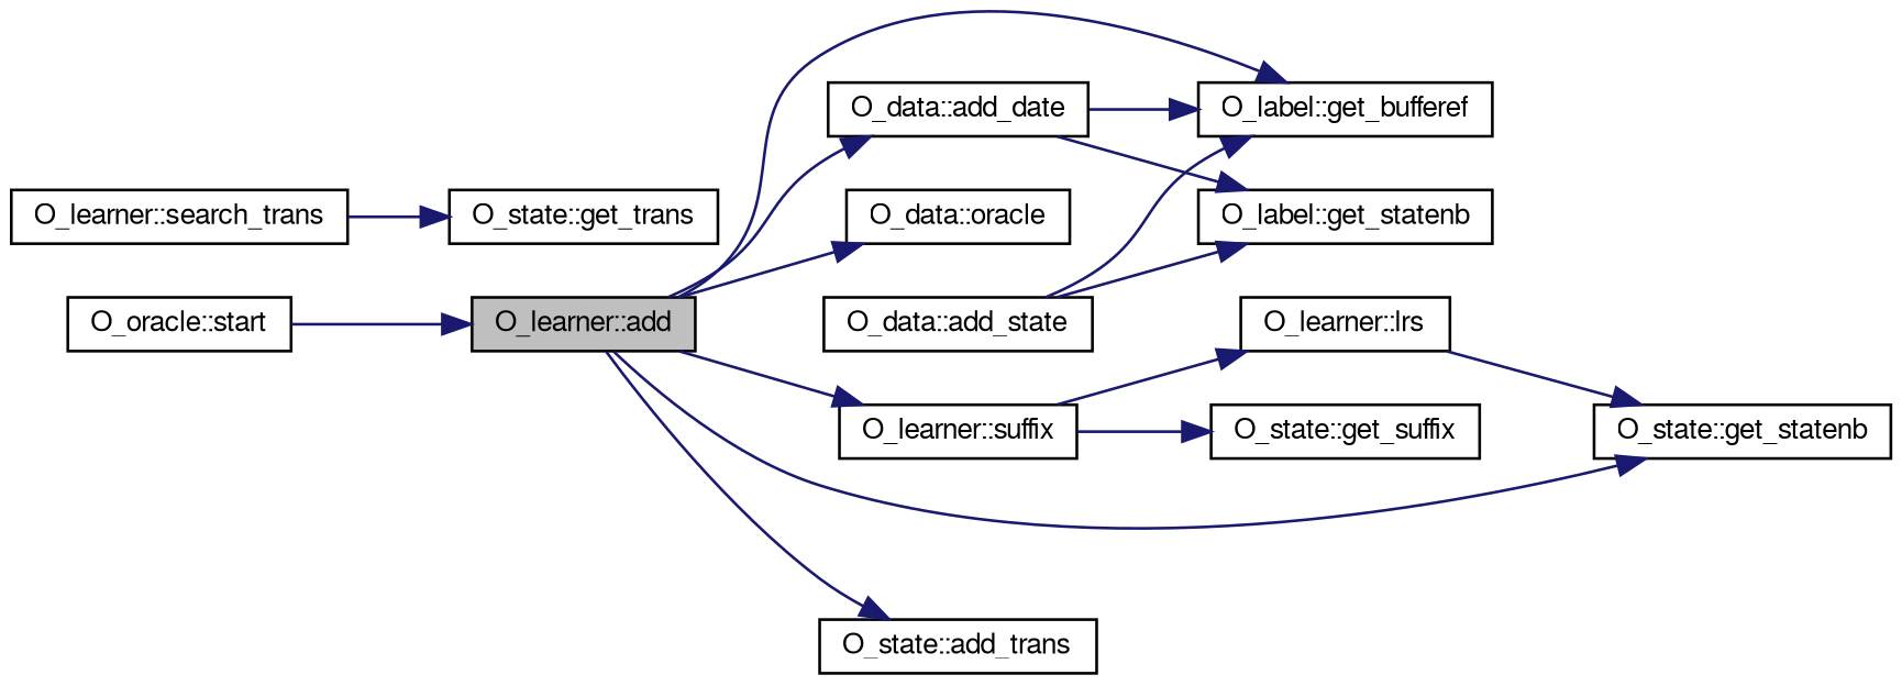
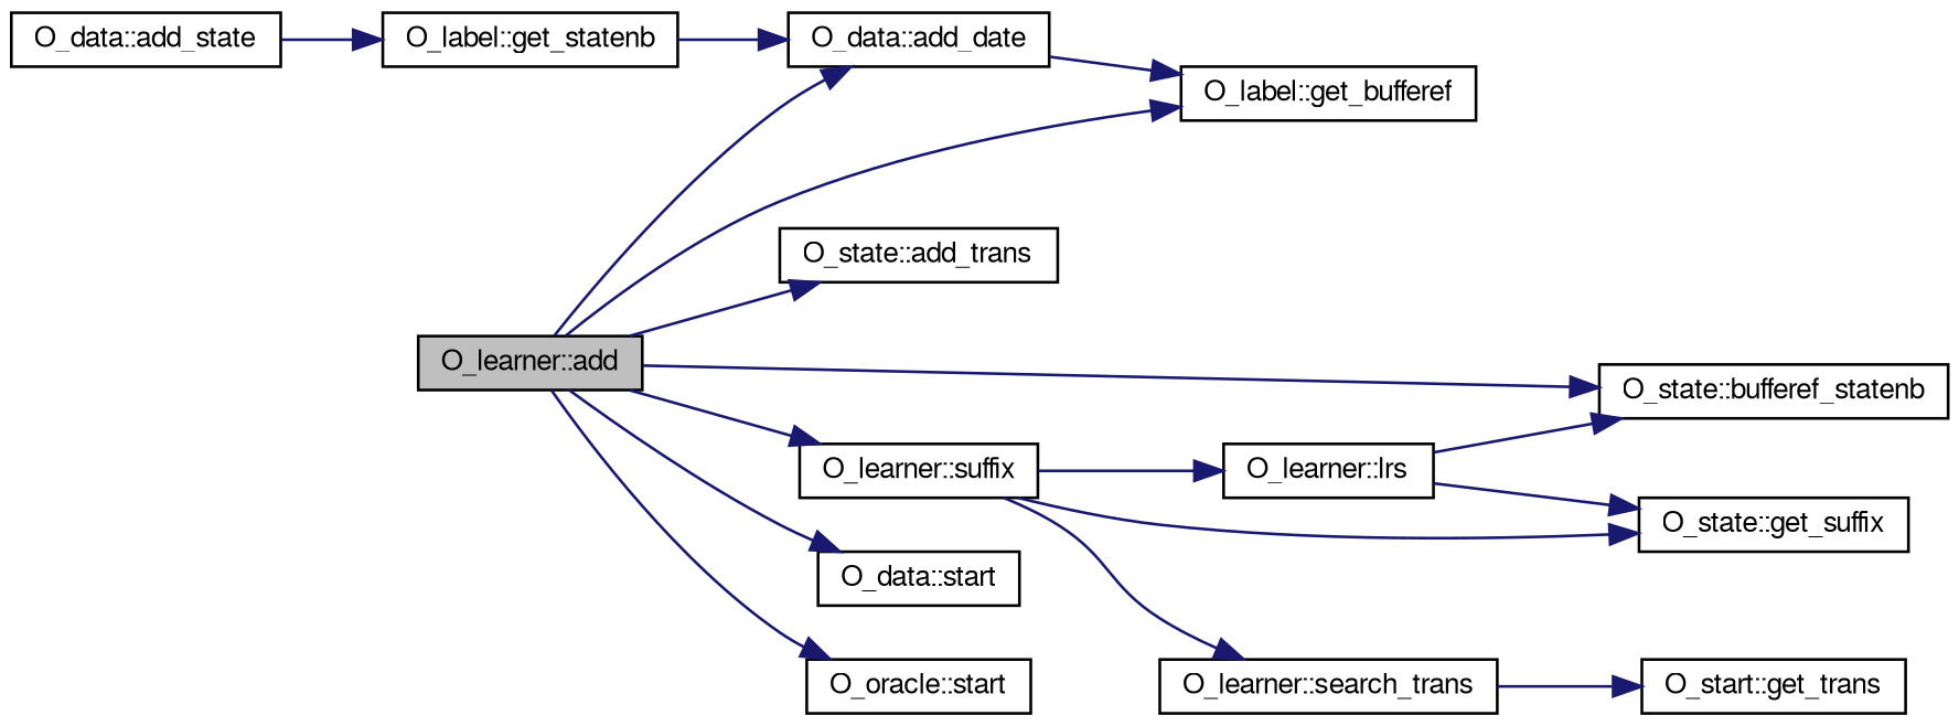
  digraph {
    rankdir=LR
    node [color=black fontname=FreeSans fontsize=10 shape=record]
    edge [color=midnightblue fontname=FreeSans fontsize=10 labelfontname=FreeSans labelfontsize=10 style=solid]
    n1 [fillcolor=grey75 fontcolor=black height=0.2 label="O_learner::add" style=filled width=0.4]
    n2 [height=0.2 label="O_data::add_date" width=0.4]
    n3 [height=0.2 label="O_state::add_trans" width=0.4]
-   n4 [height=0.2 label="O_state::get_statenb" width=0.4]
-   n5 [height=0.2 label="O_data::oracle" width=0.4]
+   n4 [height=0.2 label="O_state::bufferef_statenb" width=0.4]
+   n5 [height=0.2 label="O_data::start" width=0.4]
    n6 [height=0.2 label="O_oracle::start" width=0.4]
    n7 [height=0.2 label="O_learner::suffix" width=0.4]
    n8 [height=0.2 label="O_label::get_bufferef" width=0.4]
    n9 [height=0.2 label="O_label::get_statenb" width=0.4]
    n10 [height=0.2 label="O_data::add_state" width=0.4]
    n11 [height=0.2 label="O_state::get_suffix" width=0.4]
    n12 [height=0.2 label="O_learner::lrs" width=0.4]
    n13 [height=0.2 label="O_learner::search_trans" width=0.4]
-   n14 [height=0.2 label="O_state::get_trans" width=0.4]
+   n14 [height=0.2 label="O_start::get_trans" width=0.4]
    n1 -> n2
    n1 -> n3
    n1 -> n4
    n1 -> n5
-   n6 -> n1
+   n1 -> n6
    n1 -> n7
    n1 -> n8
    n2 -> n8
-   n2 -> n9
+   n9 -> n2
    n7 -> n11
    n7 -> n12
-   n10 -> n8
+   n7 -> n13
    n10 -> n9
    n12 -> n4
+   n12 -> n11
    n13 -> n14
  }
